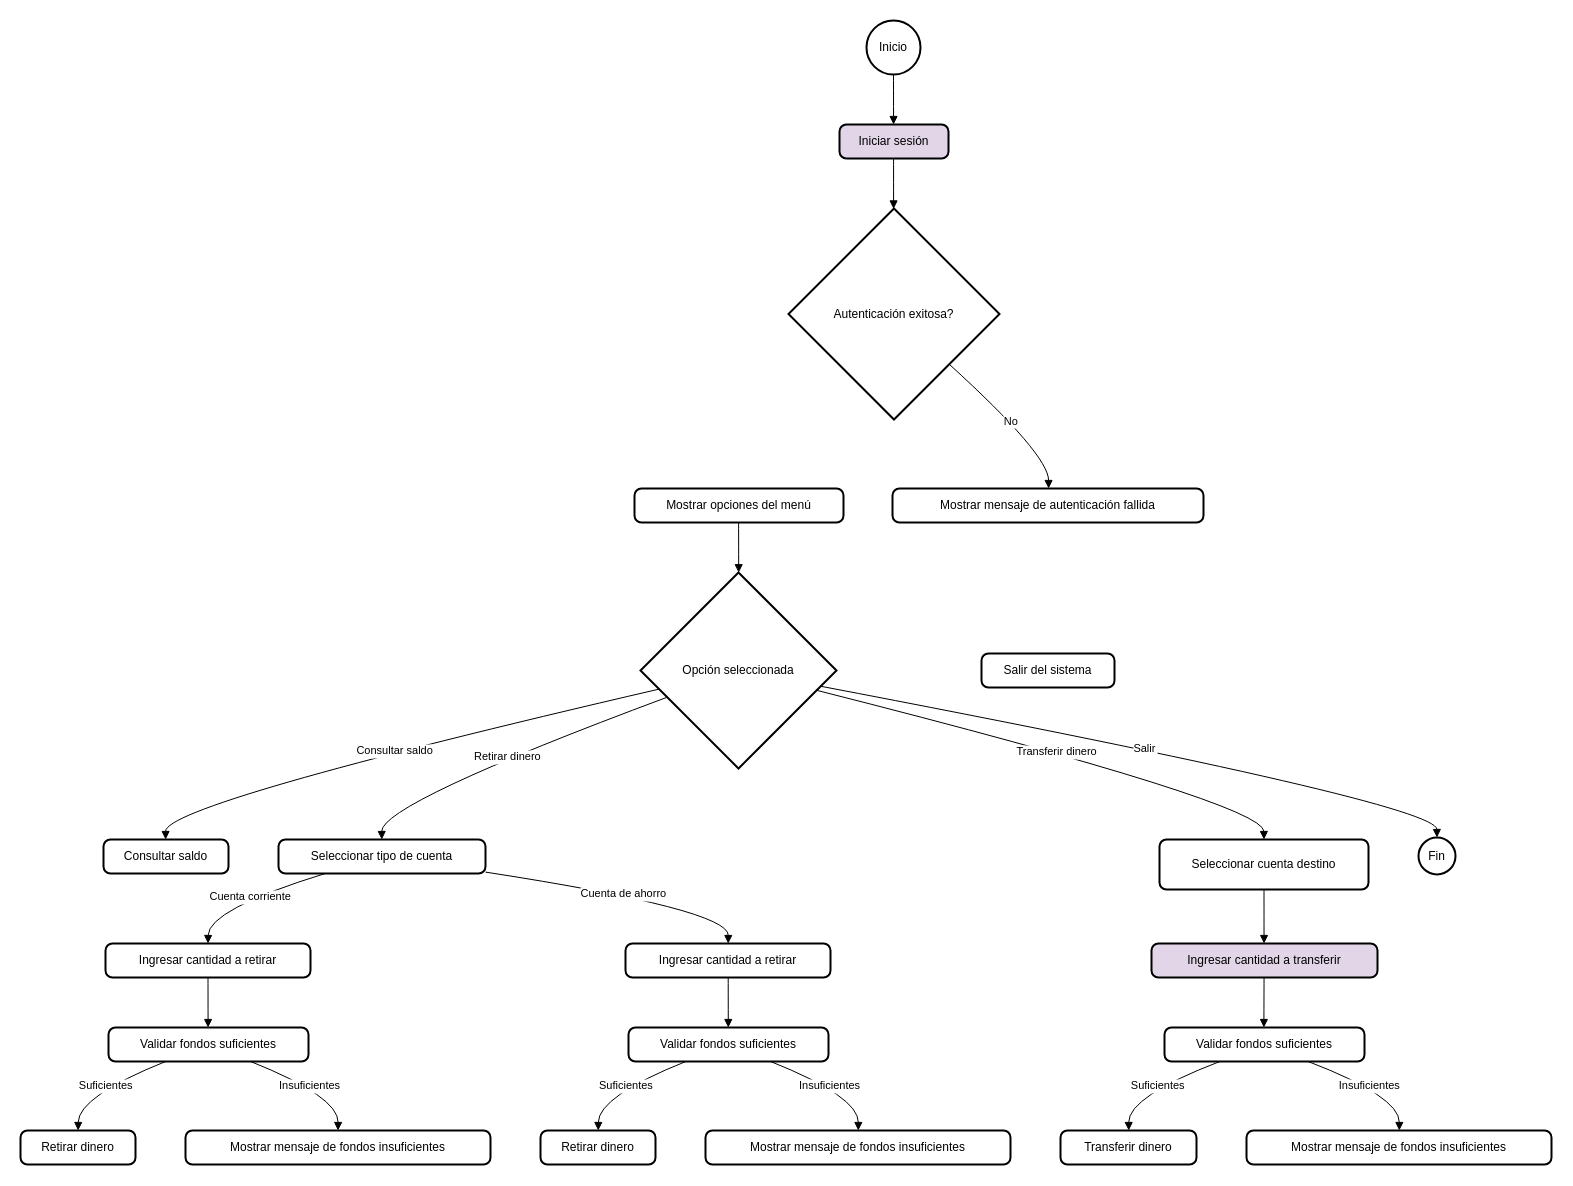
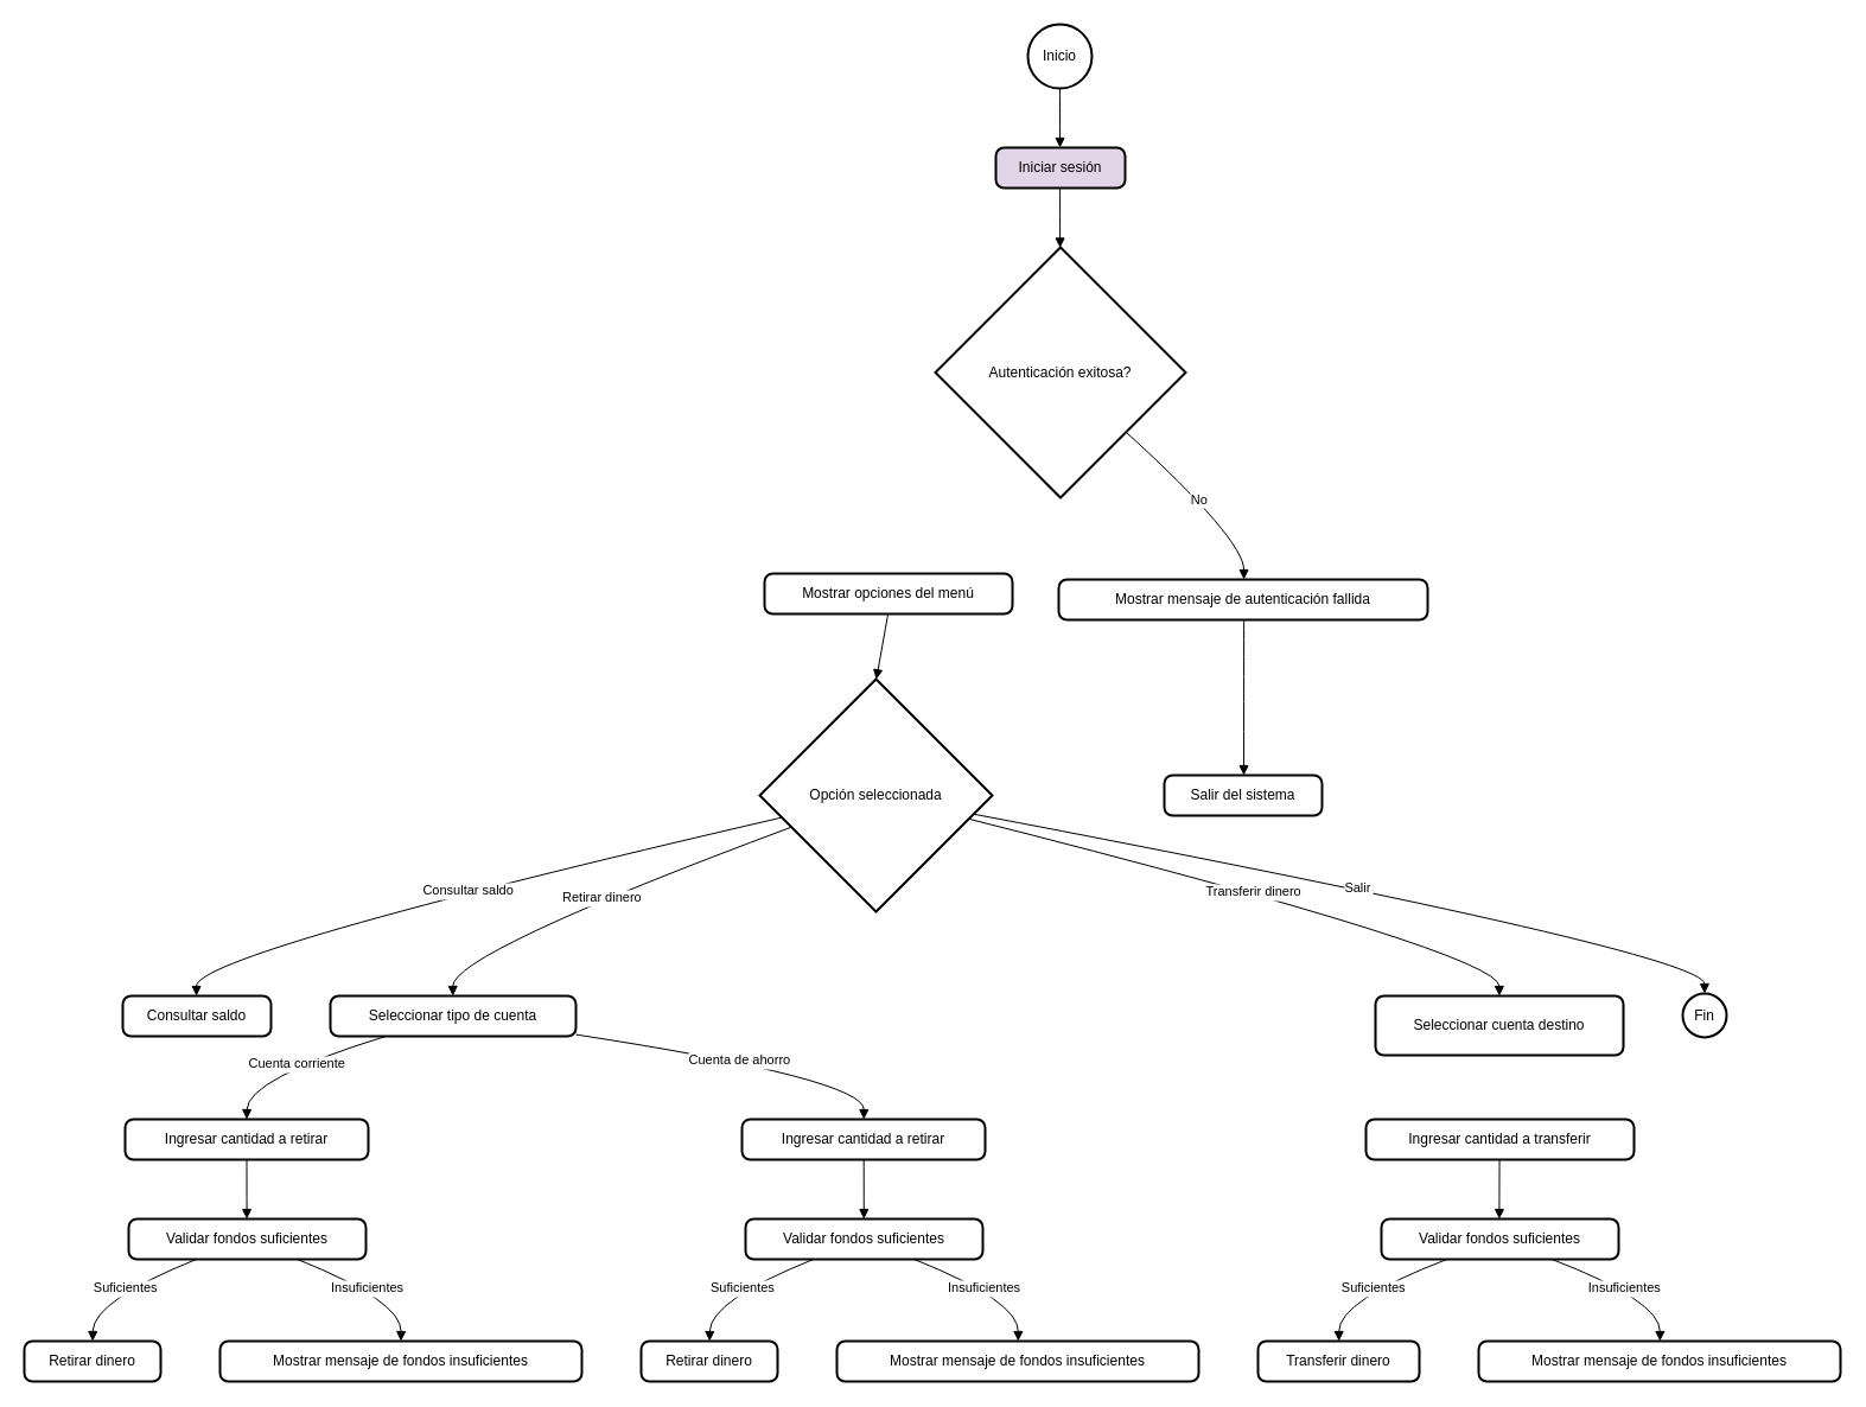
  <mxCell id="0" />
  <mxCell id="1" parent="0" />
  <mxCell id="2" value="Inicio" style="ellipse;aspect=fixed;strokeWidth=2;whiteSpace=wrap;" vertex="1" parent="1"><mxGeometry x="866" y="20" width="54" height="54" as="geometry" /></mxCell>
  <mxCell id="3" value="Iniciar sesión" style="rounded=1;absoluteArcSize=1;arcSize=14;whiteSpace=wrap;strokeWidth=2;fillColor=#e1d5e7;" vertex="1" parent="1"><mxGeometry x="839" y="124" width="109" height="34" as="geometry" /></mxCell>
  <mxCell id="4" value="Autenticación exitosa?" style="rhombus;strokeWidth=2;whiteSpace=wrap;" vertex="1" parent="1"><mxGeometry x="788" y="208" width="211" height="211" as="geometry" /></mxCell>
- <mxCell id="5" value="Mostrar opciones del menú" style="rounded=1;absoluteArcSize=1;arcSize=14;whiteSpace=wrap;strokeWidth=2;" vertex="1" parent="1"><mxGeometry x="634" y="488" width="209" height="34" as="geometry" /></mxCell>
+ <mxCell id="5" value="Mostrar opciones del menú" style="rounded=1;absoluteArcSize=1;arcSize=14;whiteSpace=wrap;strokeWidth=2;" vertex="1" parent="1"><mxGeometry x="644" y="483" width="209" height="34" as="geometry" /></mxCell>
  <mxCell id="6" value="Opción seleccionada" style="rhombus;strokeWidth=2;whiteSpace=wrap;" vertex="1" parent="1"><mxGeometry x="640" y="572" width="196" height="196" as="geometry" /></mxCell>
  <mxCell id="7" value="Consultar saldo" style="rounded=1;absoluteArcSize=1;arcSize=14;whiteSpace=wrap;strokeWidth=2;" vertex="1" parent="1"><mxGeometry x="103" y="839" width="125" height="34" as="geometry" /></mxCell>
  <mxCell id="8" value="Seleccionar tipo de cuenta" style="rounded=1;absoluteArcSize=1;arcSize=14;whiteSpace=wrap;strokeWidth=2;" vertex="1" parent="1"><mxGeometry x="278" y="839" width="207" height="34" as="geometry" /></mxCell>
  <mxCell id="9" value="Ingresar cantidad a retirar" style="rounded=1;absoluteArcSize=1;arcSize=14;whiteSpace=wrap;strokeWidth=2;" vertex="1" parent="1"><mxGeometry x="105" y="943" width="205" height="34" as="geometry" /></mxCell>
  <mxCell id="10" value="Validar fondos suficientes" style="rounded=1;absoluteArcSize=1;arcSize=14;whiteSpace=wrap;strokeWidth=2;" vertex="1" parent="1"><mxGeometry x="108" y="1027" width="200" height="34" as="geometry" /></mxCell>
  <mxCell id="11" value="Retirar dinero" style="rounded=1;absoluteArcSize=1;arcSize=14;whiteSpace=wrap;strokeWidth=2;" vertex="1" parent="1"><mxGeometry x="20" y="1130" width="115" height="34" as="geometry" /></mxCell>
  <mxCell id="12" value="Mostrar mensaje de fondos insuficientes" style="rounded=1;absoluteArcSize=1;arcSize=14;whiteSpace=wrap;strokeWidth=2;" vertex="1" parent="1"><mxGeometry x="185" y="1130" width="305" height="34" as="geometry" /></mxCell>
  <mxCell id="13" value="Ingresar cantidad a retirar" style="rounded=1;absoluteArcSize=1;arcSize=14;whiteSpace=wrap;strokeWidth=2;" vertex="1" parent="1"><mxGeometry x="625" y="943" width="205" height="34" as="geometry" /></mxCell>
  <mxCell id="14" value="Validar fondos suficientes" style="rounded=1;absoluteArcSize=1;arcSize=14;whiteSpace=wrap;strokeWidth=2;" vertex="1" parent="1"><mxGeometry x="628" y="1027" width="200" height="34" as="geometry" /></mxCell>
  <mxCell id="15" value="Retirar dinero" style="rounded=1;absoluteArcSize=1;arcSize=14;whiteSpace=wrap;strokeWidth=2;" vertex="1" parent="1"><mxGeometry x="540" y="1130" width="115" height="34" as="geometry" /></mxCell>
  <mxCell id="16" value="Mostrar mensaje de fondos insuficientes" style="rounded=1;absoluteArcSize=1;arcSize=14;whiteSpace=wrap;strokeWidth=2;" vertex="1" parent="1"><mxGeometry x="705" y="1130" width="305" height="34" as="geometry" /></mxCell>
  <mxCell id="17" value="Seleccionar cuenta destino" style="rounded=1;absoluteArcSize=1;arcSize=14;whiteSpace=wrap;strokeWidth=2;" vertex="1" parent="1"><mxGeometry x="1159" y="839" width="209" height="50" as="geometry" /></mxCell>
- <mxCell id="18" value="Ingresar cantidad a transferir" style="rounded=1;absoluteArcSize=1;arcSize=14;whiteSpace=wrap;strokeWidth=2;fillColor=#e1d5e7;" vertex="1" parent="1"><mxGeometry x="1151" y="943" width="226" height="34" as="geometry" /></mxCell>
+ <mxCell id="18" value="Ingresar cantidad a transferir" style="rounded=1;absoluteArcSize=1;arcSize=14;whiteSpace=wrap;strokeWidth=2;" vertex="1" parent="1"><mxGeometry x="1151" y="943" width="226" height="34" as="geometry" /></mxCell>
  <mxCell id="19" value="Validar fondos suficientes" style="rounded=1;absoluteArcSize=1;arcSize=14;whiteSpace=wrap;strokeWidth=2;" vertex="1" parent="1"><mxGeometry x="1164" y="1027" width="200" height="34" as="geometry" /></mxCell>
  <mxCell id="20" value="Transferir dinero" style="rounded=1;absoluteArcSize=1;arcSize=14;whiteSpace=wrap;strokeWidth=2;" vertex="1" parent="1"><mxGeometry x="1060" y="1130" width="136" height="34" as="geometry" /></mxCell>
  <mxCell id="21" value="Mostrar mensaje de fondos insuficientes" style="rounded=1;absoluteArcSize=1;arcSize=14;whiteSpace=wrap;strokeWidth=2;" vertex="1" parent="1"><mxGeometry x="1246" y="1130" width="305" height="34" as="geometry" /></mxCell>
  <mxCell id="22" value="Fin" style="ellipse;aspect=fixed;strokeWidth=2;whiteSpace=wrap;" vertex="1" parent="1"><mxGeometry x="1418" y="837" width="37" height="37" as="geometry" /></mxCell>
  <mxCell id="23" value="Mostrar mensaje de autenticación fallida" style="rounded=1;absoluteArcSize=1;arcSize=14;whiteSpace=wrap;strokeWidth=2;" vertex="1" parent="1"><mxGeometry x="892" y="488" width="311" height="34" as="geometry" /></mxCell>
  <mxCell id="24" value="Salir del sistema" style="rounded=1;absoluteArcSize=1;arcSize=14;whiteSpace=wrap;strokeWidth=2;" vertex="1" parent="1"><mxGeometry x="981" y="653" width="133" height="34" as="geometry" /></mxCell>
  <mxCell id="25" value="" style="curved=1;startArrow=none;endArrow=block;exitX=0.501;exitY=1.004;entryX=0.496;entryY=0.007;rounded=0;" edge="1" parent="1" source="2" target="3"><mxGeometry relative="1" as="geometry"><Array as="points" /></mxGeometry></mxCell>
  <mxCell id="26" value="" style="curved=1;startArrow=none;endArrow=block;exitX=0.496;exitY=1.007;entryX=0.498;entryY=0.001;rounded=0;" edge="1" parent="1" source="3" target="4"><mxGeometry relative="1" as="geometry"><Array as="points" /></mxGeometry></mxCell>
  <mxCell id="27" value="" style="curved=1;startArrow=none;endArrow=block;exitX=0.498;exitY=1.006;entryX=0.501;entryY=0.001;rounded=0;" edge="1" parent="1" source="5" target="6"><mxGeometry relative="1" as="geometry"><Array as="points" /></mxGeometry></mxCell>
  <mxCell id="28" value="Consultar saldo" style="curved=1;startArrow=none;endArrow=block;exitX=0.001;exitY=0.617;entryX=0.497;entryY=-0.008;rounded=0;" edge="1" parent="1" source="6" target="7"><mxGeometry relative="1" as="geometry"><Array as="points"><mxPoint x="165" y="803" /></Array></mxGeometry></mxCell>
  <mxCell id="29" value="Retirar dinero" style="curved=1;startArrow=none;endArrow=block;exitX=0.001;exitY=0.687;entryX=0.499;entryY=-0.008;rounded=0;" edge="1" parent="1" source="6" target="8"><mxGeometry relative="1" as="geometry"><Array as="points"><mxPoint x="381" y="803" /></Array></mxGeometry></mxCell>
  <mxCell id="30" value="Cuenta corriente" style="curved=1;startArrow=none;endArrow=block;exitX=0.23;exitY=0.992;entryX=0.5;entryY=0.006;rounded=0;" edge="1" parent="1" source="8" target="9"><mxGeometry relative="1" as="geometry"><Array as="points"><mxPoint x="208" y="909" /></Array></mxGeometry></mxCell>
  <mxCell id="31" value="" style="curved=1;startArrow=none;endArrow=block;exitX=0.5;exitY=1.006;entryX=0.498;entryY=0.006;rounded=0;" edge="1" parent="1" source="9" target="10"><mxGeometry relative="1" as="geometry"><Array as="points" /></mxGeometry></mxCell>
  <mxCell id="32" value="Suficientes" style="curved=1;startArrow=none;endArrow=block;exitX=0.283;exitY=1.006;entryX=0.501;entryY=0.006;rounded=0;" edge="1" parent="1" source="10" target="11"><mxGeometry relative="1" as="geometry"><Array as="points"><mxPoint x="78" y="1096" /></Array></mxGeometry></mxCell>
  <mxCell id="33" value="Insuficientes" style="curved=1;startArrow=none;endArrow=block;exitX=0.713;exitY=1.006;entryX=0.5;entryY=0.006;rounded=0;" edge="1" parent="1" source="10" target="12"><mxGeometry relative="1" as="geometry"><Array as="points"><mxPoint x="338" y="1096" /></Array></mxGeometry></mxCell>
  <mxCell id="34" value="Cuenta de ahorro" style="curved=1;startArrow=none;endArrow=block;exitX=0.999;exitY=0.958;entryX=0.501;entryY=0.006;rounded=0;" edge="1" parent="1" source="8" target="13"><mxGeometry relative="1" as="geometry"><Array as="points"><mxPoint x="728" y="909" /></Array></mxGeometry></mxCell>
  <mxCell id="35" value="" style="curved=1;startArrow=none;endArrow=block;exitX=0.501;exitY=1.006;entryX=0.499;entryY=0.006;rounded=0;" edge="1" parent="1" source="13" target="14"><mxGeometry relative="1" as="geometry"><Array as="points" /></mxGeometry></mxCell>
  <mxCell id="36" value="Suficientes" style="curved=1;startArrow=none;endArrow=block;exitX=0.284;exitY=1.006;entryX=0.502;entryY=0.006;rounded=0;" edge="1" parent="1" source="14" target="15"><mxGeometry relative="1" as="geometry"><Array as="points"><mxPoint x="598" y="1096" /></Array></mxGeometry></mxCell>
  <mxCell id="37" value="Insuficientes" style="curved=1;startArrow=none;endArrow=block;exitX=0.713;exitY=1.006;entryX=0.501;entryY=0.006;rounded=0;" edge="1" parent="1" source="14" target="16"><mxGeometry relative="1" as="geometry"><Array as="points"><mxPoint x="858" y="1096" /></Array></mxGeometry></mxCell>
  <mxCell id="38" value="Transferir dinero" style="curved=1;startArrow=none;endArrow=block;exitX=1.001;exitY=0.627;entryX=0.5;entryY=-0.008;rounded=0;" edge="1" parent="1" source="6" target="17"><mxGeometry relative="1" as="geometry"><Array as="points"><mxPoint x="1263" y="803" /></Array></mxGeometry></mxCell>
- <mxCell id="39" value="" style="curved=1;startArrow=none;endArrow=block;exitX=0.5;exitY=0.992;entryX=0.498;entryY=0.006;rounded=0;" edge="1" parent="1" source="17" target="18"><mxGeometry relative="1" as="geometry"><Array as="points" /></mxGeometry></mxCell>
  <mxCell id="40" value="" style="curved=1;startArrow=none;endArrow=block;exitX=0.498;exitY=1.006;entryX=0.497;entryY=0.006;rounded=0;" edge="1" parent="1" source="18" target="19"><mxGeometry relative="1" as="geometry"><Array as="points" /></mxGeometry></mxCell>
  <mxCell id="41" value="Suficientes" style="curved=1;startArrow=none;endArrow=block;exitX=0.274;exitY=1.006;entryX=0.502;entryY=0.006;rounded=0;" edge="1" parent="1" source="19" target="20"><mxGeometry relative="1" as="geometry"><Array as="points"><mxPoint x="1128" y="1096" /></Array></mxGeometry></mxCell>
  <mxCell id="42" value="Insuficientes" style="curved=1;startArrow=none;endArrow=block;exitX=0.721;exitY=1.006;entryX=0.501;entryY=0.006;rounded=0;" edge="1" parent="1" source="19" target="21"><mxGeometry relative="1" as="geometry"><Array as="points"><mxPoint x="1399" y="1096" /></Array></mxGeometry></mxCell>
  <mxCell id="43" value="Salir" style="curved=1;startArrow=none;endArrow=block;exitX=1.001;exitY=0.596;entryX=0.492;entryY=0.007;rounded=0;" edge="1" parent="1" source="6" target="22"><mxGeometry relative="1" as="geometry"><Array as="points"><mxPoint x="1436" y="803" /></Array></mxGeometry></mxCell>
  <mxCell id="44" value="No" style="curved=1;startArrow=none;endArrow=block;exitX=0.998;exitY=0.953;entryX=0.502;entryY=0.006;rounded=0;" edge="1" parent="1" source="4" target="23"><mxGeometry relative="1" as="geometry"><Array as="points"><mxPoint x="1048" y="454" /></Array></mxGeometry></mxCell>
+ <mxCell id="45" value="" style="curved=1;startArrow=none;endArrow=block;exitX=0.502;exitY=1.006;entryX=0.504;entryY=0.007;rounded=0;" edge="1" parent="1" source="23" target="24"><mxGeometry relative="1" as="geometry"><Array as="points" /></mxGeometry></mxCell>
